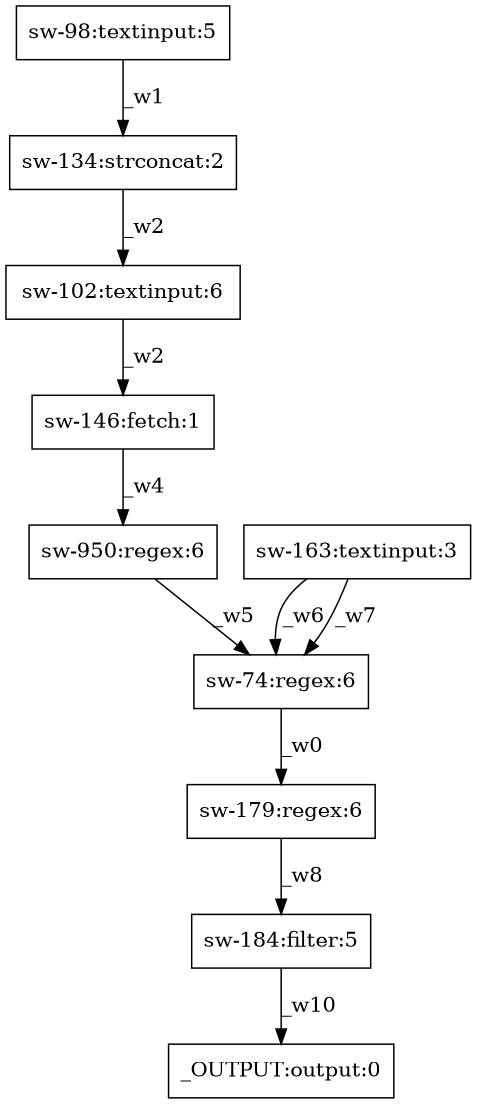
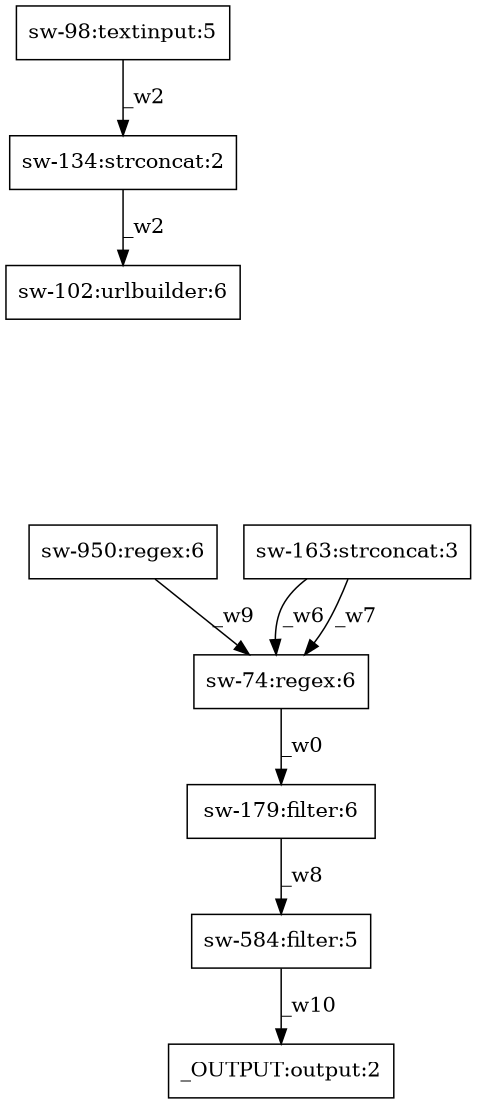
  digraph {
    node [shape=box]
-   n1 [label="sw-184:filter:5"]
-   n2 [label="_OUTPUT:output:0"]
+   n1 [label="sw-584:filter:5"]
+   n2 [label="_OUTPUT:output:2"]
    n3 [label="sw-950:regex:6"]
    n4 [label="sw-74:regex:6"]
-   n5 [label="sw-179:regex:6"]
+   n5 [label="sw-179:filter:6"]
    n6 [label="sw-98:textinput:5"]
    n7 [label="sw-134:strconcat:2"]
-   n8 [label="sw-102:textinput:6"]
-   n9 [label="sw-146:fetch:1"]
-   n10 [label="sw-163:textinput:3"]
+   n8 [label="sw-102:urlbuilder:6"]
+   n10 [label="sw-163:strconcat:3"]
    n1 -> n2 [label=_w10]
-   n3 -> n4 [label=_w5]
+   n3 -> n4 [label=_w9]
    n4 -> n5 [label=_w0]
    n5 -> n1 [label=_w8]
-   n6 -> n7 [label=_w1]
+   n6 -> n7 [label=_w2]
    n7 -> n8 [label=_w2]
-   n8 -> n9 [label=_w2]
-   n9 -> n3 [label=_w4]
    n10 -> n4 [label=_w6]
    n10 -> n4 [label=_w7]
  }
